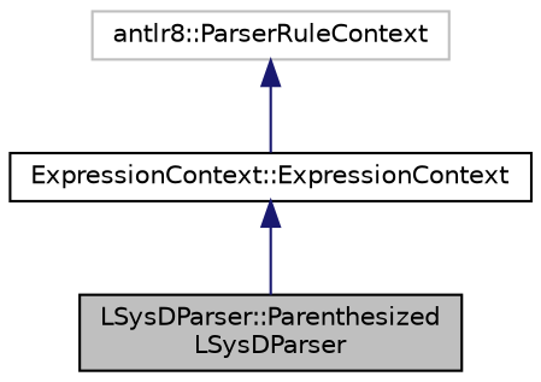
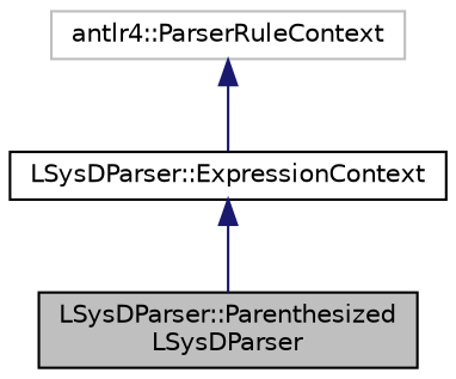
  digraph {
    node [color=black fillcolor=white fontname=Helvetica fontsize=10 shape=record style=filled]
    edge [color=midnightblue dir=back fontname=Helvetica fontsize=10 labelfontname=Helvetica labelfontsize=10 style=solid]
    n1 [fillcolor=grey75 fontcolor=black height=0.2 label="LSysDParser::Parenthesized\lLSysDParser" width=0.4]
-   n2 [height=0.2 label="ExpressionContext::ExpressionContext" width=0.4]
-   n3 [color=grey75 height=0.2 label="antlr8::ParserRuleContext" width=0.4]
+   n2 [height=0.2 label="LSysDParser::ExpressionContext" width=0.4]
+   n3 [color=grey75 height=0.2 label="antlr4::ParserRuleContext" width=0.4]
    n2 -> n1
    n3 -> n2
  }
